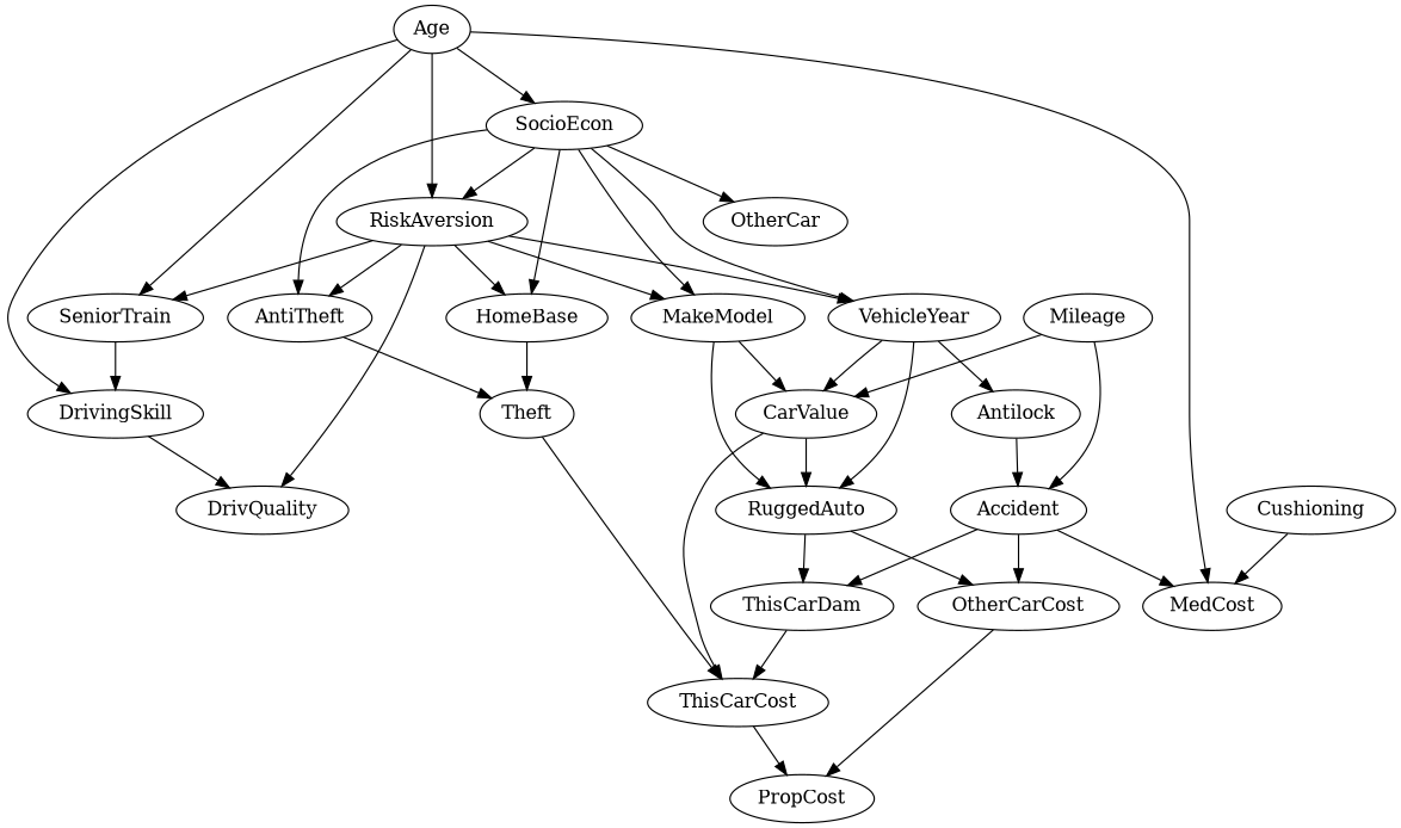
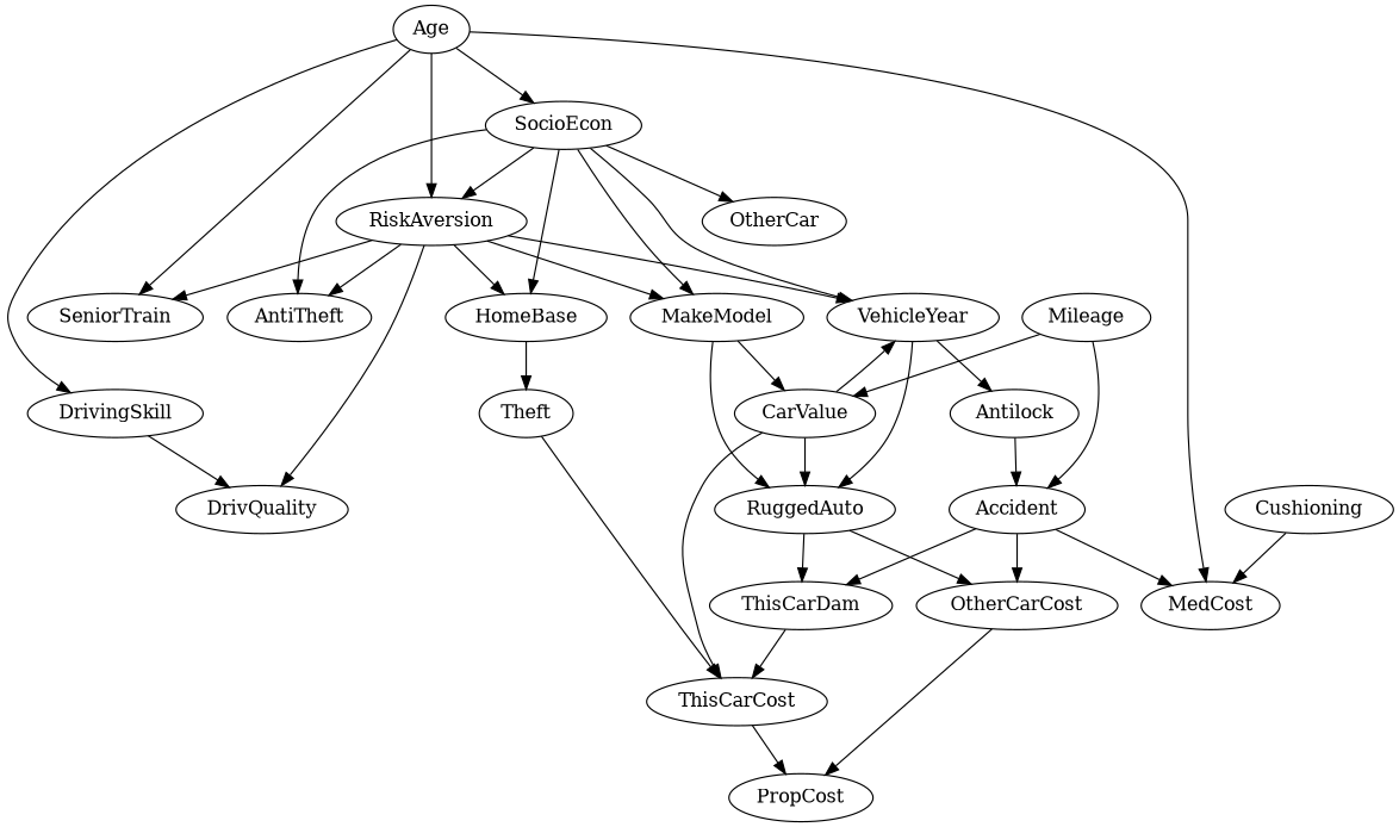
  strict digraph {
    edge [origin=unknown]
    Age
    SocioEcon
    RiskAversion
    DrivingSkill
    SeniorTrain
    MedCost
    VehicleYear
    MakeModel
    AntiTheft
    HomeBase
    OtherCar
    DrivQuality
    RuggedAuto
    Antilock
    CarValue
    Theft
    ThisCarDam
    OtherCarCost
    Accident
    ThisCarCost
    PropCost
    Mileage
    Cushioning
    Age -> SocioEcon
    Age -> RiskAversion
    Age -> DrivingSkill
    Age -> SeniorTrain
    Age -> MedCost
    SocioEcon -> RiskAversion
    SocioEcon -> VehicleYear
    SocioEcon -> MakeModel
    SocioEcon -> AntiTheft
    SocioEcon -> HomeBase
    SocioEcon -> OtherCar
    RiskAversion -> SeniorTrain
    RiskAversion -> VehicleYear
    RiskAversion -> MakeModel
    RiskAversion -> AntiTheft
    RiskAversion -> HomeBase
    RiskAversion -> DrivQuality
    DrivingSkill -> DrivQuality
-   SeniorTrain -> DrivingSkill
    VehicleYear -> RuggedAuto
    VehicleYear -> Antilock
-   VehicleYear -> CarValue
+   CarValue -> VehicleYear
    MakeModel -> RuggedAuto
    MakeModel -> CarValue
-   AntiTheft -> Theft
    HomeBase -> Theft
    RuggedAuto -> ThisCarDam
    RuggedAuto -> OtherCarCost
    Antilock -> Accident
    CarValue -> RuggedAuto
    CarValue -> ThisCarCost
    Theft -> ThisCarCost
    ThisCarDam -> ThisCarCost
    OtherCarCost -> PropCost
    Accident -> MedCost
    Accident -> ThisCarDam
    Accident -> OtherCarCost
    ThisCarCost -> PropCost
    Mileage -> CarValue
    Mileage -> Accident
    Cushioning -> MedCost
  }
